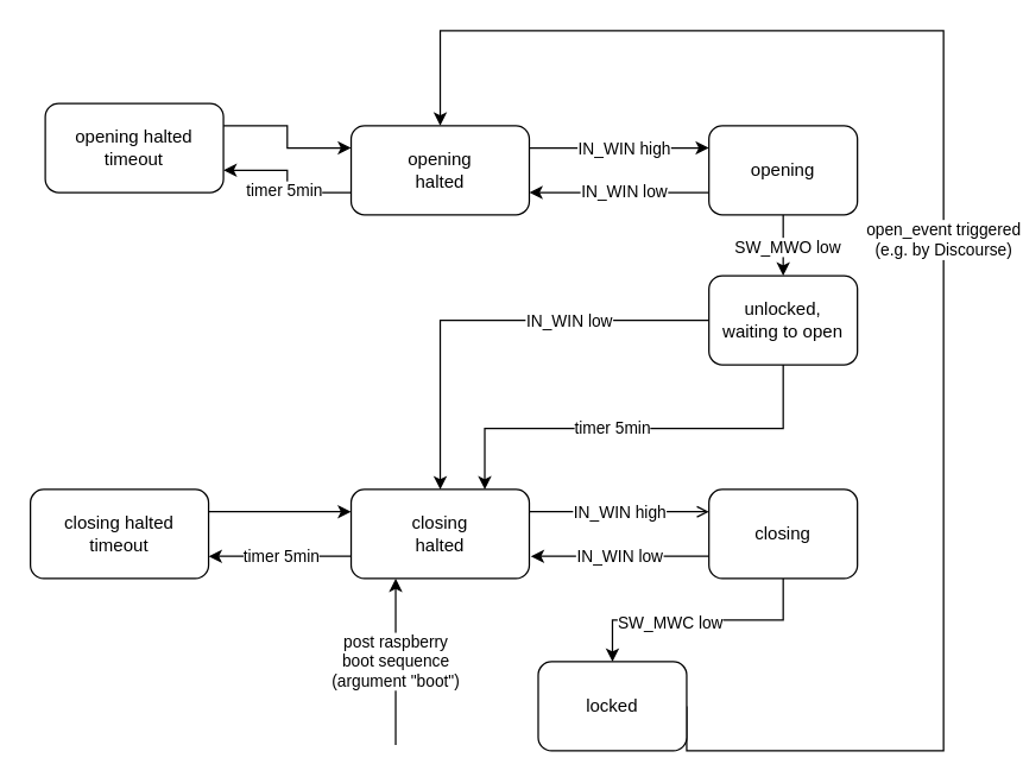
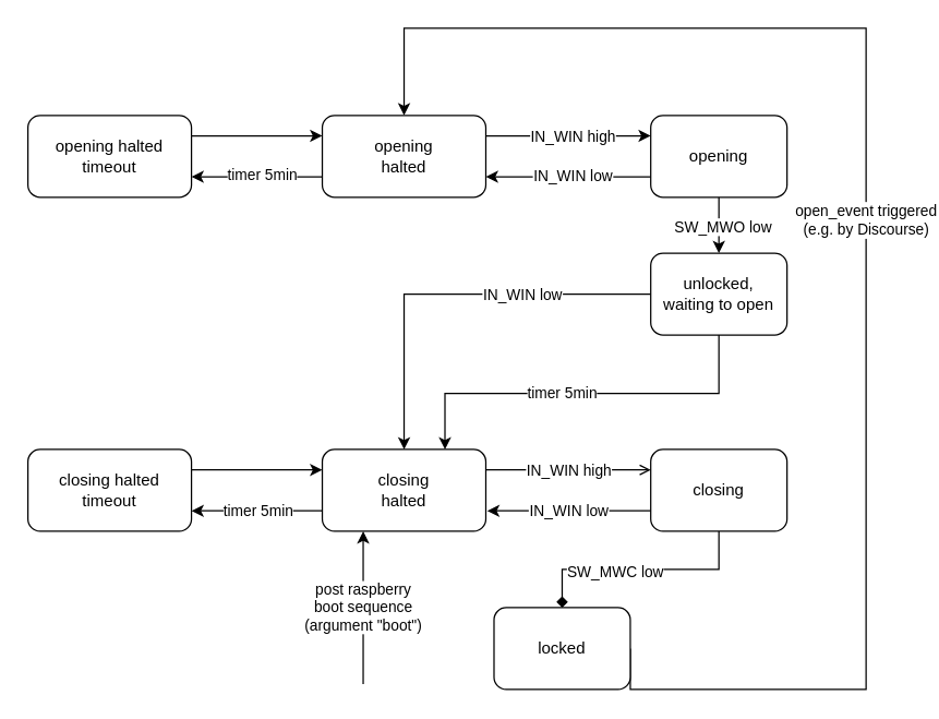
  <mxCell id="0" />
  <mxCell id="1" parent="0" />
  <mxCell id="2" value="open_event triggered&lt;br&gt;&lt;div&gt;(e.g. by Discourse)&lt;/div&gt;" style="edgeStyle=orthogonalEdgeStyle;rounded=0;orthogonalLoop=1;jettySize=auto;html=1;exitX=1;exitY=0.5;exitDx=0;exitDy=0;entryX=0.5;entryY=0;entryDx=0;entryDy=0;" edge="1" parent="1" source="3" target="23"><mxGeometry x="0.002" relative="1" as="geometry"><mxPoint x="282" y="35" as="targetPoint" /><Array as="points"><mxPoint x="635" y="505" /><mxPoint x="635" y="20" /><mxPoint x="296" y="20" /></Array><mxPoint as="offset" /></mxGeometry></mxCell>
  <mxCell id="3" value="locked" style="rounded=1;whiteSpace=wrap;html=1;" parent="1" vertex="1"><mxGeometry x="362" y="445" width="100" height="60" as="geometry" /></mxCell>
- <mxCell id="4" style="edgeStyle=orthogonalEdgeStyle;rounded=0;orthogonalLoop=1;jettySize=auto;html=1;exitX=0.5;exitY=1;exitDx=0;exitDy=0;entryX=0.5;entryY=0;entryDx=0;entryDy=0;" parent="1" source="8" target="3" edge="1"><mxGeometry relative="1" as="geometry" /></mxCell>
+ <mxCell id="4" style="edgeStyle=orthogonalEdgeStyle;rounded=0;orthogonalLoop=1;jettySize=auto;html=1;exitX=0.5;exitY=1;exitDx=0;exitDy=0;entryX=0.5;entryY=0;entryDx=0;entryDy=0;endArrow=diamond;" parent="1" source="8" target="3" edge="1"><mxGeometry relative="1" as="geometry" /></mxCell>
  <mxCell id="5" value="SW_MWC low" style="edgeLabel;html=1;align=center;verticalAlign=middle;resizable=0;points=[];" parent="4" vertex="1" connectable="0"><mxGeometry x="0.225" y="1" relative="1" as="geometry"><mxPoint as="offset" /></mxGeometry></mxCell>
  <mxCell id="6" style="edgeStyle=orthogonalEdgeStyle;rounded=0;orthogonalLoop=1;jettySize=auto;html=1;exitX=0;exitY=0.75;exitDx=0;exitDy=0;" parent="1" source="8" edge="1"><mxGeometry relative="1" as="geometry"><mxPoint x="357" y="374" as="targetPoint" /></mxGeometry></mxCell>
  <mxCell id="7" value="IN_WIN low" style="edgeLabel;html=1;align=center;verticalAlign=middle;resizable=0;points=[];" parent="6" vertex="1" connectable="0"><mxGeometry x="-0.327" y="-2" relative="1" as="geometry"><mxPoint x="-20" y="1" as="offset" /></mxGeometry></mxCell>
  <mxCell id="8" value="&lt;div&gt;closing&lt;/div&gt;" style="whiteSpace=wrap;html=1;rounded=1;" parent="1" vertex="1"><mxGeometry x="477" y="329" width="100" height="60" as="geometry" /></mxCell>
  <mxCell id="9" value="" style="edgeStyle=orthogonalEdgeStyle;rounded=0;orthogonalLoop=1;jettySize=auto;html=1;" parent="1" source="13" target="18" edge="1"><mxGeometry relative="1" as="geometry" /></mxCell>
  <mxCell id="10" value="&lt;div&gt;SW_MWO low&lt;/div&gt;" style="edgeLabel;html=1;align=center;verticalAlign=middle;resizable=0;points=[];" parent="9" vertex="1" connectable="0"><mxGeometry x="0.008" y="2" relative="1" as="geometry"><mxPoint as="offset" /></mxGeometry></mxCell>
  <mxCell id="11" style="edgeStyle=orthogonalEdgeStyle;rounded=0;orthogonalLoop=1;jettySize=auto;html=1;exitX=0;exitY=0.75;exitDx=0;exitDy=0;entryX=1;entryY=0.75;entryDx=0;entryDy=0;" parent="1" source="13" target="23" edge="1"><mxGeometry relative="1" as="geometry"><Array as="points"><mxPoint x="426" y="129" /><mxPoint x="426" y="129" /></Array></mxGeometry></mxCell>
  <mxCell id="12" value="IN_WIN low" style="edgeLabel;html=1;align=center;verticalAlign=middle;resizable=0;points=[];" parent="11" vertex="1" connectable="0"><mxGeometry x="-0.409" y="-1" relative="1" as="geometry"><mxPoint x="-22" as="offset" /></mxGeometry></mxCell>
  <mxCell id="13" value="opening" style="rounded=1;whiteSpace=wrap;html=1;" parent="1" vertex="1"><mxGeometry x="477" y="84" width="100" height="60" as="geometry" /></mxCell>
  <mxCell id="14" style="edgeStyle=orthogonalEdgeStyle;rounded=0;orthogonalLoop=1;jettySize=auto;html=1;exitX=0;exitY=0.5;exitDx=0;exitDy=0;entryX=0.5;entryY=0;entryDx=0;entryDy=0;" parent="1" source="18" target="28" edge="1"><mxGeometry relative="1" as="geometry"><mxPoint x="387" y="389" as="targetPoint" /></mxGeometry></mxCell>
  <mxCell id="15" value="IN_WIN low" style="edgeLabel;html=1;align=center;verticalAlign=middle;resizable=0;points=[];" parent="14" vertex="1" connectable="0"><mxGeometry x="0.015" y="2" relative="1" as="geometry"><mxPoint x="55" y="-2" as="offset" /></mxGeometry></mxCell>
  <mxCell id="16" style="edgeStyle=orthogonalEdgeStyle;rounded=0;orthogonalLoop=1;jettySize=auto;html=1;exitX=0.5;exitY=1;exitDx=0;exitDy=0;entryX=0.75;entryY=0;entryDx=0;entryDy=0;" parent="1" source="18" target="28" edge="1"><mxGeometry relative="1" as="geometry"><Array as="points"><mxPoint x="527" y="288" /><mxPoint x="326" y="288" /></Array></mxGeometry></mxCell>
  <mxCell id="17" value="timer 5min" style="edgeLabel;html=1;align=center;verticalAlign=middle;resizable=0;points=[];" parent="16" vertex="1" connectable="0"><mxGeometry x="0.113" y="-1" relative="1" as="geometry"><mxPoint as="offset" /></mxGeometry></mxCell>
  <mxCell id="18" value="&lt;div&gt;unlocked,&lt;/div&gt;&lt;div&gt;waiting to open&lt;br&gt;&lt;/div&gt;" style="rounded=1;whiteSpace=wrap;html=1;" parent="1" vertex="1"><mxGeometry x="477" y="185" width="100" height="60" as="geometry" /></mxCell>
  <mxCell id="19" style="edgeStyle=orthogonalEdgeStyle;rounded=0;orthogonalLoop=1;jettySize=auto;html=1;exitX=1;exitY=0.25;exitDx=0;exitDy=0;entryX=0;entryY=0.25;entryDx=0;entryDy=0;" parent="1" source="23" target="13" edge="1"><mxGeometry relative="1" as="geometry" /></mxCell>
  <mxCell id="20" value="IN_WIN high" style="edgeLabel;html=1;align=center;verticalAlign=middle;resizable=0;points=[];" parent="19" vertex="1" connectable="0"><mxGeometry x="-0.437" relative="1" as="geometry"><mxPoint x="29" as="offset" /></mxGeometry></mxCell>
  <mxCell id="21" style="edgeStyle=orthogonalEdgeStyle;rounded=0;orthogonalLoop=1;jettySize=auto;html=1;exitX=0;exitY=0.75;exitDx=0;exitDy=0;entryX=1;entryY=0.75;entryDx=0;entryDy=0;" parent="1" source="23" target="31" edge="1"><mxGeometry relative="1" as="geometry" /></mxCell>
  <mxCell id="22" value="timer 5min" style="edgeLabel;html=1;align=center;verticalAlign=middle;resizable=0;points=[];" parent="21" vertex="1" connectable="0"><mxGeometry x="-0.744" y="1" relative="1" as="geometry"><mxPoint x="-33" y="-3" as="offset" /></mxGeometry></mxCell>
  <mxCell id="23" value="&lt;div&gt;opening&lt;/div&gt;&lt;div&gt;halted&lt;br&gt;&lt;/div&gt;" style="rounded=1;whiteSpace=wrap;html=1;" parent="1" vertex="1"><mxGeometry x="236" y="84" width="120" height="60" as="geometry" /></mxCell>
  <mxCell id="24" style="edgeStyle=orthogonalEdgeStyle;rounded=0;orthogonalLoop=1;jettySize=auto;html=1;exitX=1;exitY=0.25;exitDx=0;exitDy=0;entryX=0;entryY=0.25;entryDx=0;entryDy=0;endArrow=open;" parent="1" source="28" target="8" edge="1"><mxGeometry relative="1" as="geometry" /></mxCell>
  <mxCell id="25" value="IN_WIN high" style="edgeLabel;html=1;align=center;verticalAlign=middle;resizable=0;points=[];" parent="24" vertex="1" connectable="0"><mxGeometry x="-0.664" y="2" relative="1" as="geometry"><mxPoint x="40" y="2" as="offset" /></mxGeometry></mxCell>
  <mxCell id="26" style="edgeStyle=orthogonalEdgeStyle;rounded=0;orthogonalLoop=1;jettySize=auto;html=1;exitX=0;exitY=0.75;exitDx=0;exitDy=0;entryX=1;entryY=0.75;entryDx=0;entryDy=0;" parent="1" source="28" target="33" edge="1"><mxGeometry relative="1" as="geometry"><mxPoint x="159" y="251" as="targetPoint" /></mxGeometry></mxCell>
  <mxCell id="27" value="timer 5min" style="edgeLabel;html=1;align=center;verticalAlign=middle;resizable=0;points=[];" parent="26" vertex="1" connectable="0"><mxGeometry x="0.048" y="1" relative="1" as="geometry"><mxPoint x="2" y="-2" as="offset" /></mxGeometry></mxCell>
  <mxCell id="28" value="&lt;div&gt;closing&lt;/div&gt;&lt;div&gt;halted&lt;br&gt;&lt;/div&gt;" style="rounded=1;whiteSpace=wrap;html=1;" parent="1" vertex="1"><mxGeometry x="236" y="329" width="120" height="60" as="geometry" /></mxCell>
  <mxCell id="29" value="&lt;div&gt;post raspberry&lt;/div&gt;&lt;div&gt;boot sequence&lt;br&gt;&lt;/div&gt;&lt;div&gt;(argument &quot;boot&quot;)&lt;br&gt;&lt;/div&gt;" style="endArrow=classic;html=1;entryX=0.25;entryY=1;entryDx=0;entryDy=0;" parent="1" target="28" edge="1"><mxGeometry width="50" height="50" relative="1" as="geometry"><mxPoint x="266" y="501" as="sourcePoint" /><mxPoint x="587" y="412" as="targetPoint" /></mxGeometry></mxCell>
  <mxCell id="30" style="edgeStyle=orthogonalEdgeStyle;rounded=0;orthogonalLoop=1;jettySize=auto;html=1;exitX=1;exitY=0.25;exitDx=0;exitDy=0;entryX=0;entryY=0.25;entryDx=0;entryDy=0;" parent="1" source="31" target="23" edge="1"><mxGeometry relative="1" as="geometry" /></mxCell>
- <mxCell id="31" value="&lt;div&gt;opening halted timeout&lt;br&gt;&lt;/div&gt;" style="rounded=1;whiteSpace=wrap;html=1;" parent="1" vertex="1"><mxGeometry x="30" y="69" width="120" height="60" as="geometry" /></mxCell>
+ <mxCell id="31" value="&lt;div&gt;opening halted timeout&lt;br&gt;&lt;/div&gt;" style="rounded=1;whiteSpace=wrap;html=1;" parent="1" vertex="1"><mxGeometry x="20" y="84" width="120" height="60" as="geometry" /></mxCell>
  <mxCell id="32" style="edgeStyle=orthogonalEdgeStyle;rounded=0;orthogonalLoop=1;jettySize=auto;html=1;exitX=1;exitY=0.25;exitDx=0;exitDy=0;entryX=0;entryY=0.25;entryDx=0;entryDy=0;" parent="1" source="33" target="28" edge="1"><mxGeometry relative="1" as="geometry" /></mxCell>
  <mxCell id="33" value="&lt;div&gt;closing halted &lt;br&gt;timeout&lt;/div&gt;" style="rounded=1;whiteSpace=wrap;html=1;" parent="1" vertex="1"><mxGeometry x="20" y="329" width="120" height="60" as="geometry" /></mxCell>
